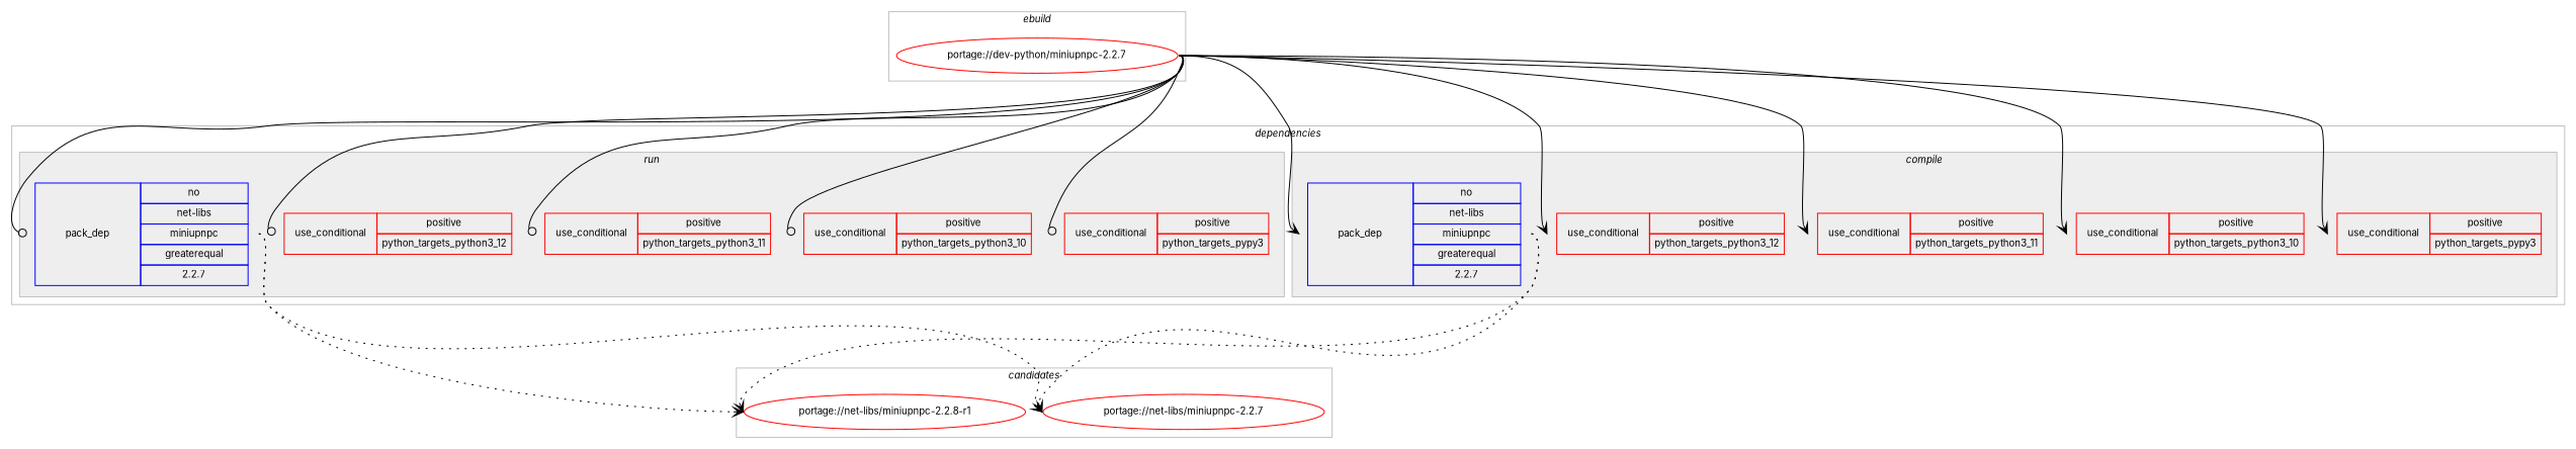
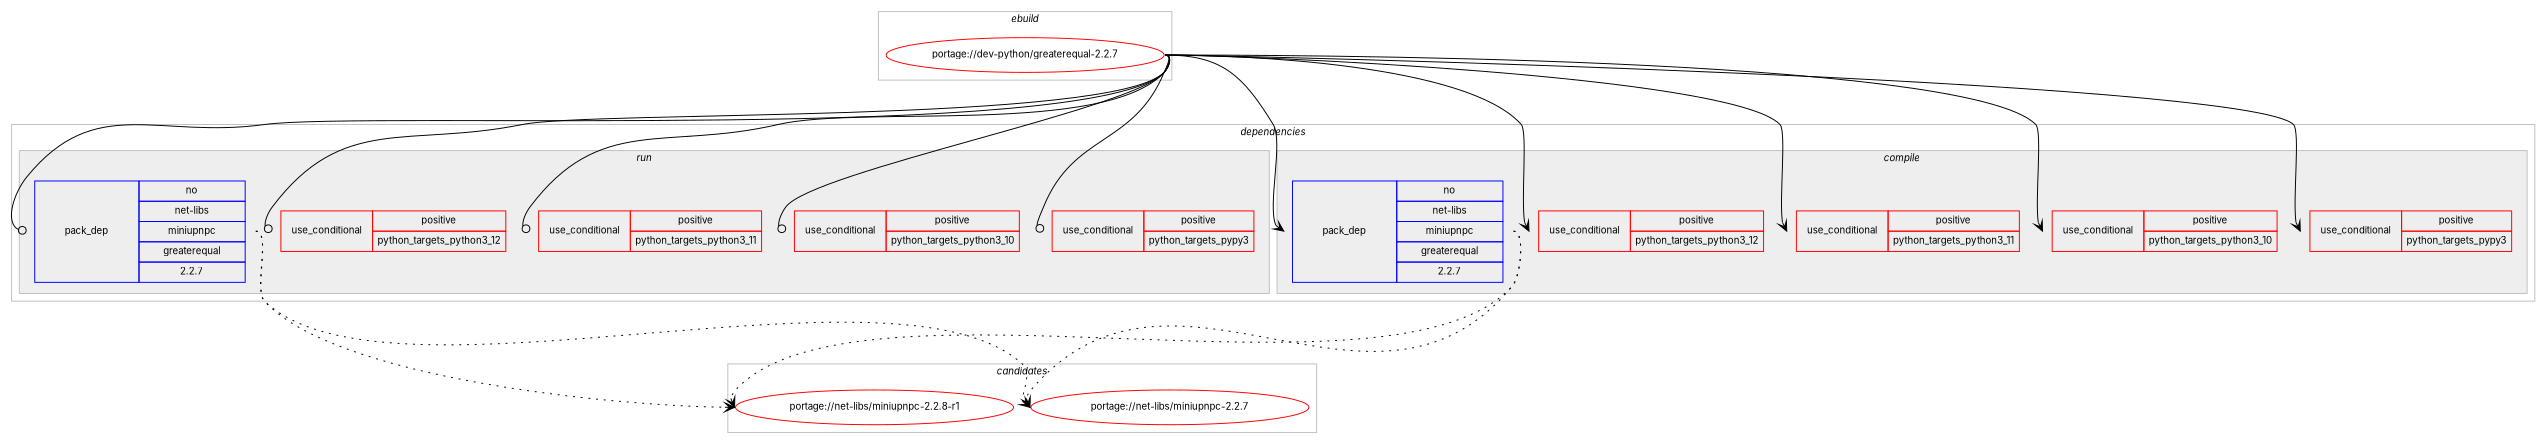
  digraph {
    compound=true
    concentrate=true
    fontname=Inter
    fontsize=10
    newrank=true
    rankdir=TB
    ranksep=1.5
    node [color=red fontname=Inter fontsize=10 shape=none]
    edge [arrowhead=vee headport=w style=solid tailport=e weight=20 fontname=Inter]
-   n1 [label="portage://dev-python/miniupnpc-2.2.7" width=4 shape=""]
+   n1 [label="portage://dev-python/greaterequal-2.2.7" width=4 shape=""]
    n2 [label=<<TABLE BORDER="0" CELLBORDER="1" CELLSPACING="0" CELLPADDING="4"><TR><TD ROWSPAN="3" CELLPADDING="10">use_conditional</TD></TR><TR><TD>positive</TD></TR><TR><TD>python_targets_pypy3</TD></TR></TABLE>>]
    n3 [label=<<TABLE BORDER="0" CELLBORDER="1" CELLSPACING="0" CELLPADDING="4"><TR><TD ROWSPAN="3" CELLPADDING="10">use_conditional</TD></TR><TR><TD>positive</TD></TR><TR><TD>python_targets_python3_10</TD></TR></TABLE>>]
    n4 [label=<<TABLE BORDER="0" CELLBORDER="1" CELLSPACING="0" CELLPADDING="4"><TR><TD ROWSPAN="3" CELLPADDING="10">use_conditional</TD></TR><TR><TD>positive</TD></TR><TR><TD>python_targets_python3_11</TD></TR></TABLE>>]
    n5 [label=<<TABLE BORDER="0" CELLBORDER="1" CELLSPACING="0" CELLPADDING="4"><TR><TD ROWSPAN="3" CELLPADDING="10">use_conditional</TD></TR><TR><TD>positive</TD></TR><TR><TD>python_targets_python3_12</TD></TR></TABLE>>]
    n6 [color=blue label=<<TABLE BORDER="0" CELLBORDER="1" CELLSPACING="0" CELLPADDING="4" WIDTH="220"><TR><TD ROWSPAN="6" CELLPADDING="30">pack_dep</TD></TR><TR><TD WIDTH="110">no</TD></TR><TR><TD>net-libs</TD></TR><TR><TD>miniupnpc</TD></TR><TR><TD>greaterequal</TD></TR><TR><TD>2.2.7</TD></TR></TABLE>>]
    n7 [label=<<TABLE BORDER="0" CELLBORDER="1" CELLSPACING="0" CELLPADDING="4"><TR><TD ROWSPAN="3" CELLPADDING="10">use_conditional</TD></TR><TR><TD>positive</TD></TR><TR><TD>python_targets_pypy3</TD></TR></TABLE>>]
    n8 [label=<<TABLE BORDER="0" CELLBORDER="1" CELLSPACING="0" CELLPADDING="4"><TR><TD ROWSPAN="3" CELLPADDING="10">use_conditional</TD></TR><TR><TD>positive</TD></TR><TR><TD>python_targets_python3_10</TD></TR></TABLE>>]
    n9 [label=<<TABLE BORDER="0" CELLBORDER="1" CELLSPACING="0" CELLPADDING="4"><TR><TD ROWSPAN="3" CELLPADDING="10">use_conditional</TD></TR><TR><TD>positive</TD></TR><TR><TD>python_targets_python3_11</TD></TR></TABLE>>]
    n10 [label=<<TABLE BORDER="0" CELLBORDER="1" CELLSPACING="0" CELLPADDING="4"><TR><TD ROWSPAN="3" CELLPADDING="10">use_conditional</TD></TR><TR><TD>positive</TD></TR><TR><TD>python_targets_python3_12</TD></TR></TABLE>>]
    n11 [color=blue label=<<TABLE BORDER="0" CELLBORDER="1" CELLSPACING="0" CELLPADDING="4" WIDTH="220"><TR><TD ROWSPAN="6" CELLPADDING="30">pack_dep</TD></TR><TR><TD WIDTH="110">no</TD></TR><TR><TD>net-libs</TD></TR><TR><TD>miniupnpc</TD></TR><TR><TD>greaterequal</TD></TR><TR><TD>2.2.7</TD></TR></TABLE>>]
    n12 [label="portage://net-libs/miniupnpc-2.2.7" width=4 shape=""]
    n13 [label="portage://net-libs/miniupnpc-2.2.8-r1" width=4 shape=""]
    subgraph cluster_1 {
      color=gray
      label=<<i>ebuild</i>>
      rank=same
      n1
    }
    subgraph cluster_2 {
      color=gray
      label=<<i>dependencies</i>>
      subgraph cluster_3 {
        color=gray
        fillcolor="#eeeeee"
        label=<<i>compile</i>>
        style=filled
        subgraph sub_4 {
          color=gray
          fillcolor="#eeeeee"
          label=<<i>compile</i>>
          style=filled
          n2
        }
        subgraph sub_5 {
          color=gray
          fillcolor="#eeeeee"
          label=<<i>compile</i>>
          style=filled
          n3
        }
        subgraph sub_6 {
          color=gray
          fillcolor="#eeeeee"
          label=<<i>compile</i>>
          style=filled
          n4
        }
        subgraph sub_7 {
          color=gray
          fillcolor="#eeeeee"
          label=<<i>compile</i>>
          style=filled
          n5
        }
        subgraph sub_8 {
          color=gray
          fillcolor="#eeeeee"
          label=<<i>compile</i>>
          style=filled
          n6
        }
      }
      subgraph cluster_9 {
        color=gray
        fillcolor="#eeeeee"
        label=<<i>compile and run</i>>
        style=filled
      }
      subgraph cluster_10 {
        color=gray
        fillcolor="#eeeeee"
        label=<<i>run</i>>
        style=filled
        subgraph sub_11 {
          color=gray
          fillcolor="#eeeeee"
          label=<<i>run</i>>
          style=filled
          n7
        }
        subgraph sub_12 {
          color=gray
          fillcolor="#eeeeee"
          label=<<i>run</i>>
          style=filled
          n8
        }
        subgraph sub_13 {
          color=gray
          fillcolor="#eeeeee"
          label=<<i>run</i>>
          style=filled
          n9
        }
        subgraph sub_14 {
          color=gray
          fillcolor="#eeeeee"
          label=<<i>run</i>>
          style=filled
          n10
        }
        subgraph sub_15 {
          color=gray
          fillcolor="#eeeeee"
          label=<<i>run</i>>
          style=filled
          n11
        }
      }
    }
    subgraph cluster_16 {
      color=gray
      label=<<i>candidates</i>>
      rank=same
      subgraph sub_17 {
        color=black
        label=<<i>candidates</i>>
        nodesep=1
        rank=same
        n12
        n13
      }
      subgraph sub_18 {
        color=black
        label=<<i>candidates</i>>
        nodesep=1
        rank=same
        n12
        n13
      }
    }
    n1 -> n2
    n1 -> n3
    n1 -> n4
    n1 -> n5
    n1 -> n6
    n1 -> n7 [arrowhead=odot]
    n1 -> n8 [arrowhead=odot]
    n1 -> n9 [arrowhead=odot]
    n1 -> n10 [arrowhead=odot]
    n1 -> n11 [arrowhead=odot]
    n6 -> n12 [style=dotted weight=100]
    n6 -> n13 [style=dotted weight=100]
    n11 -> n12 [style=dotted weight=100]
    n11 -> n13 [style=dotted weight=100]
  }
